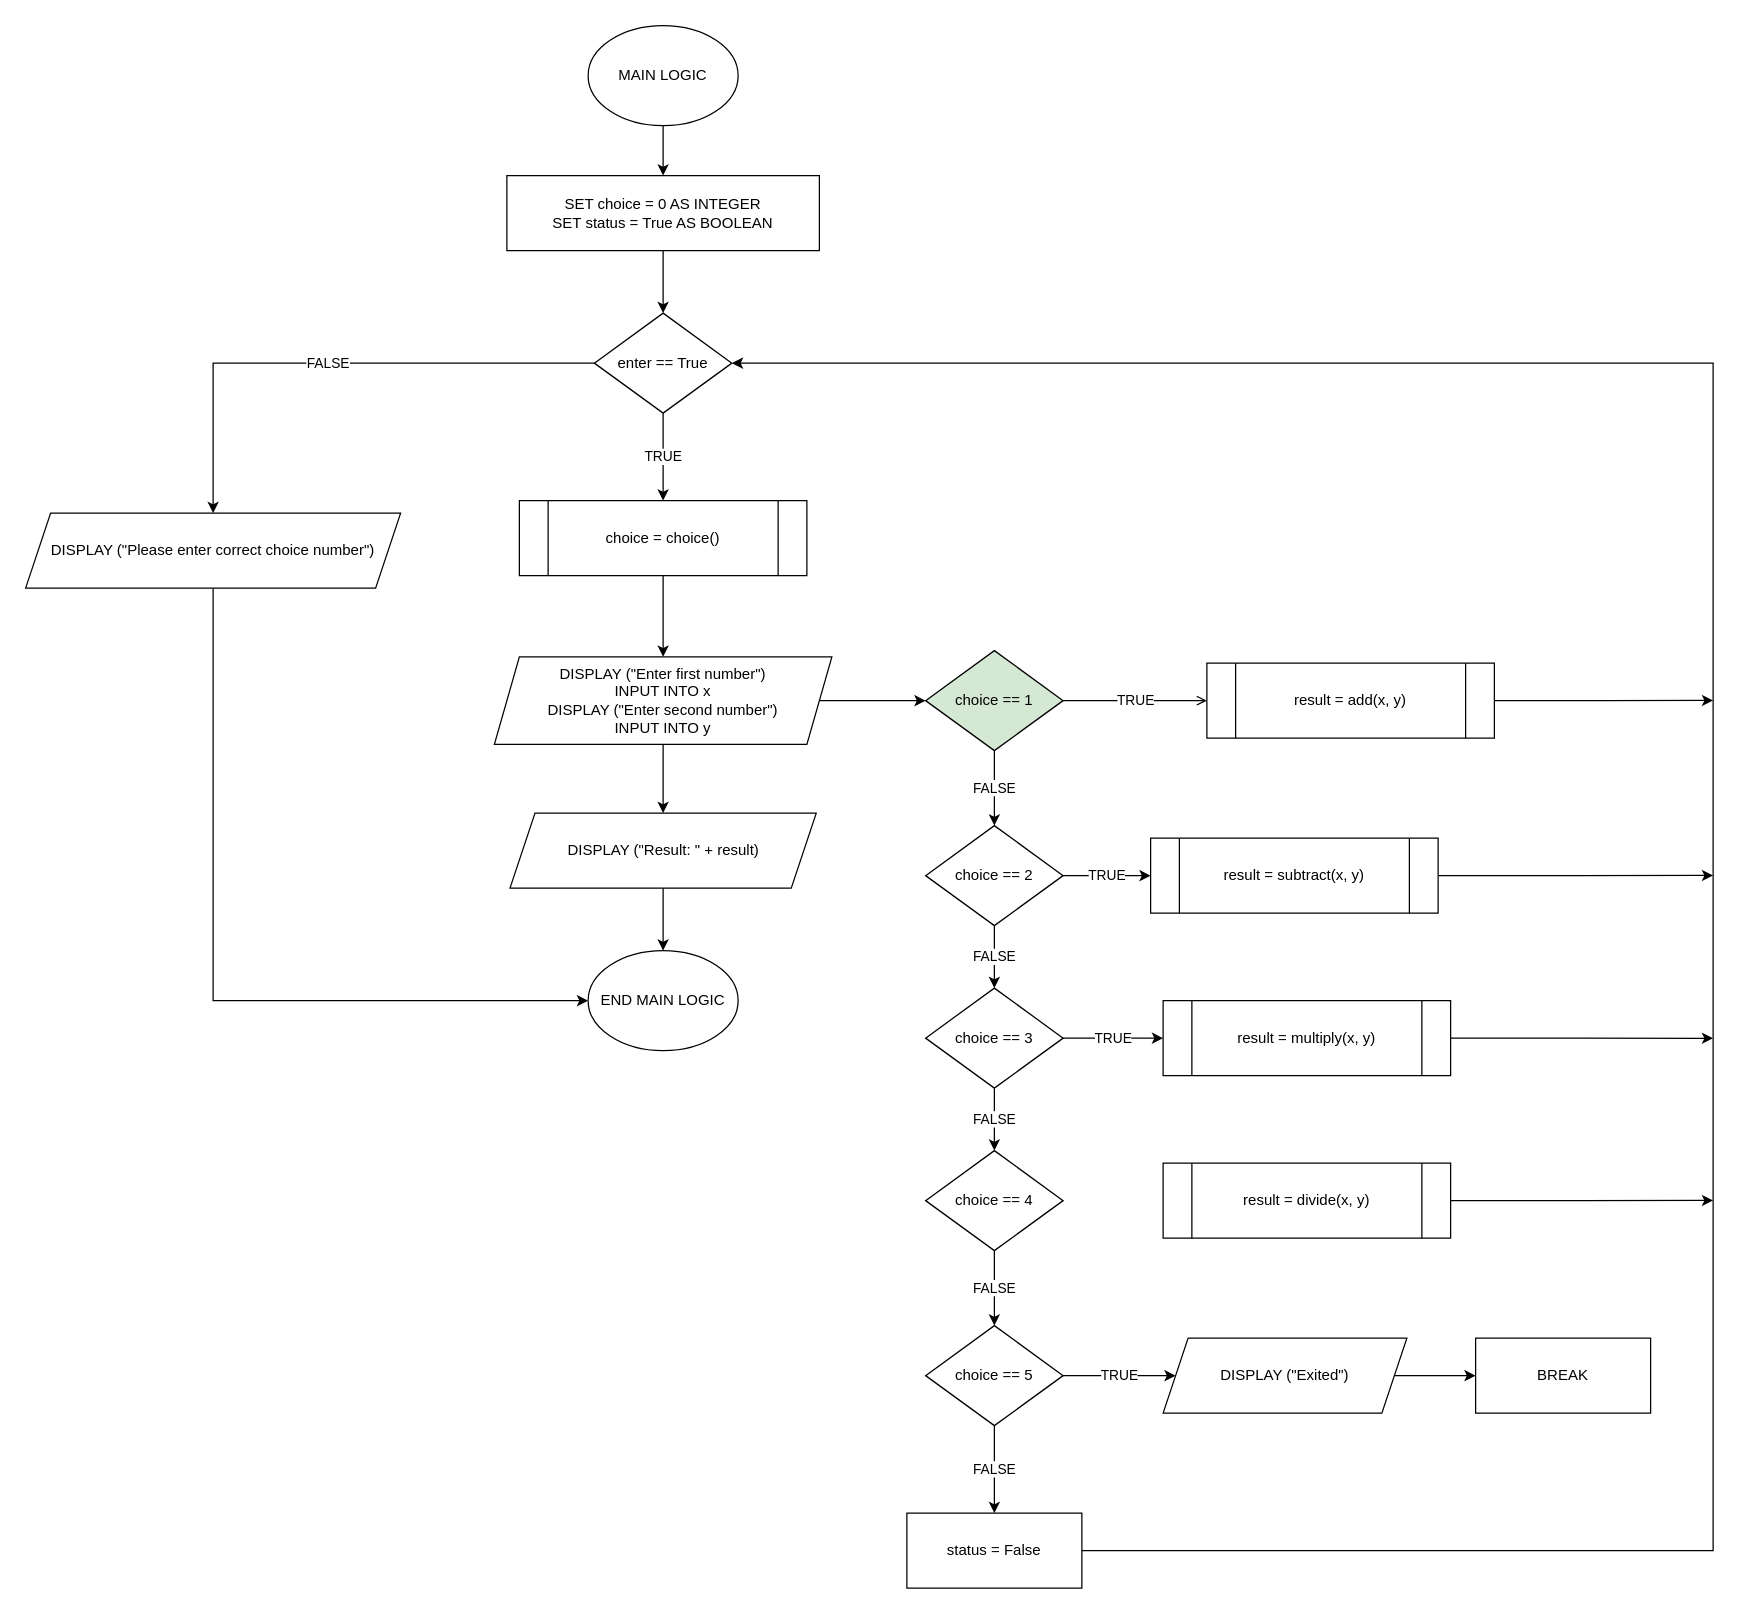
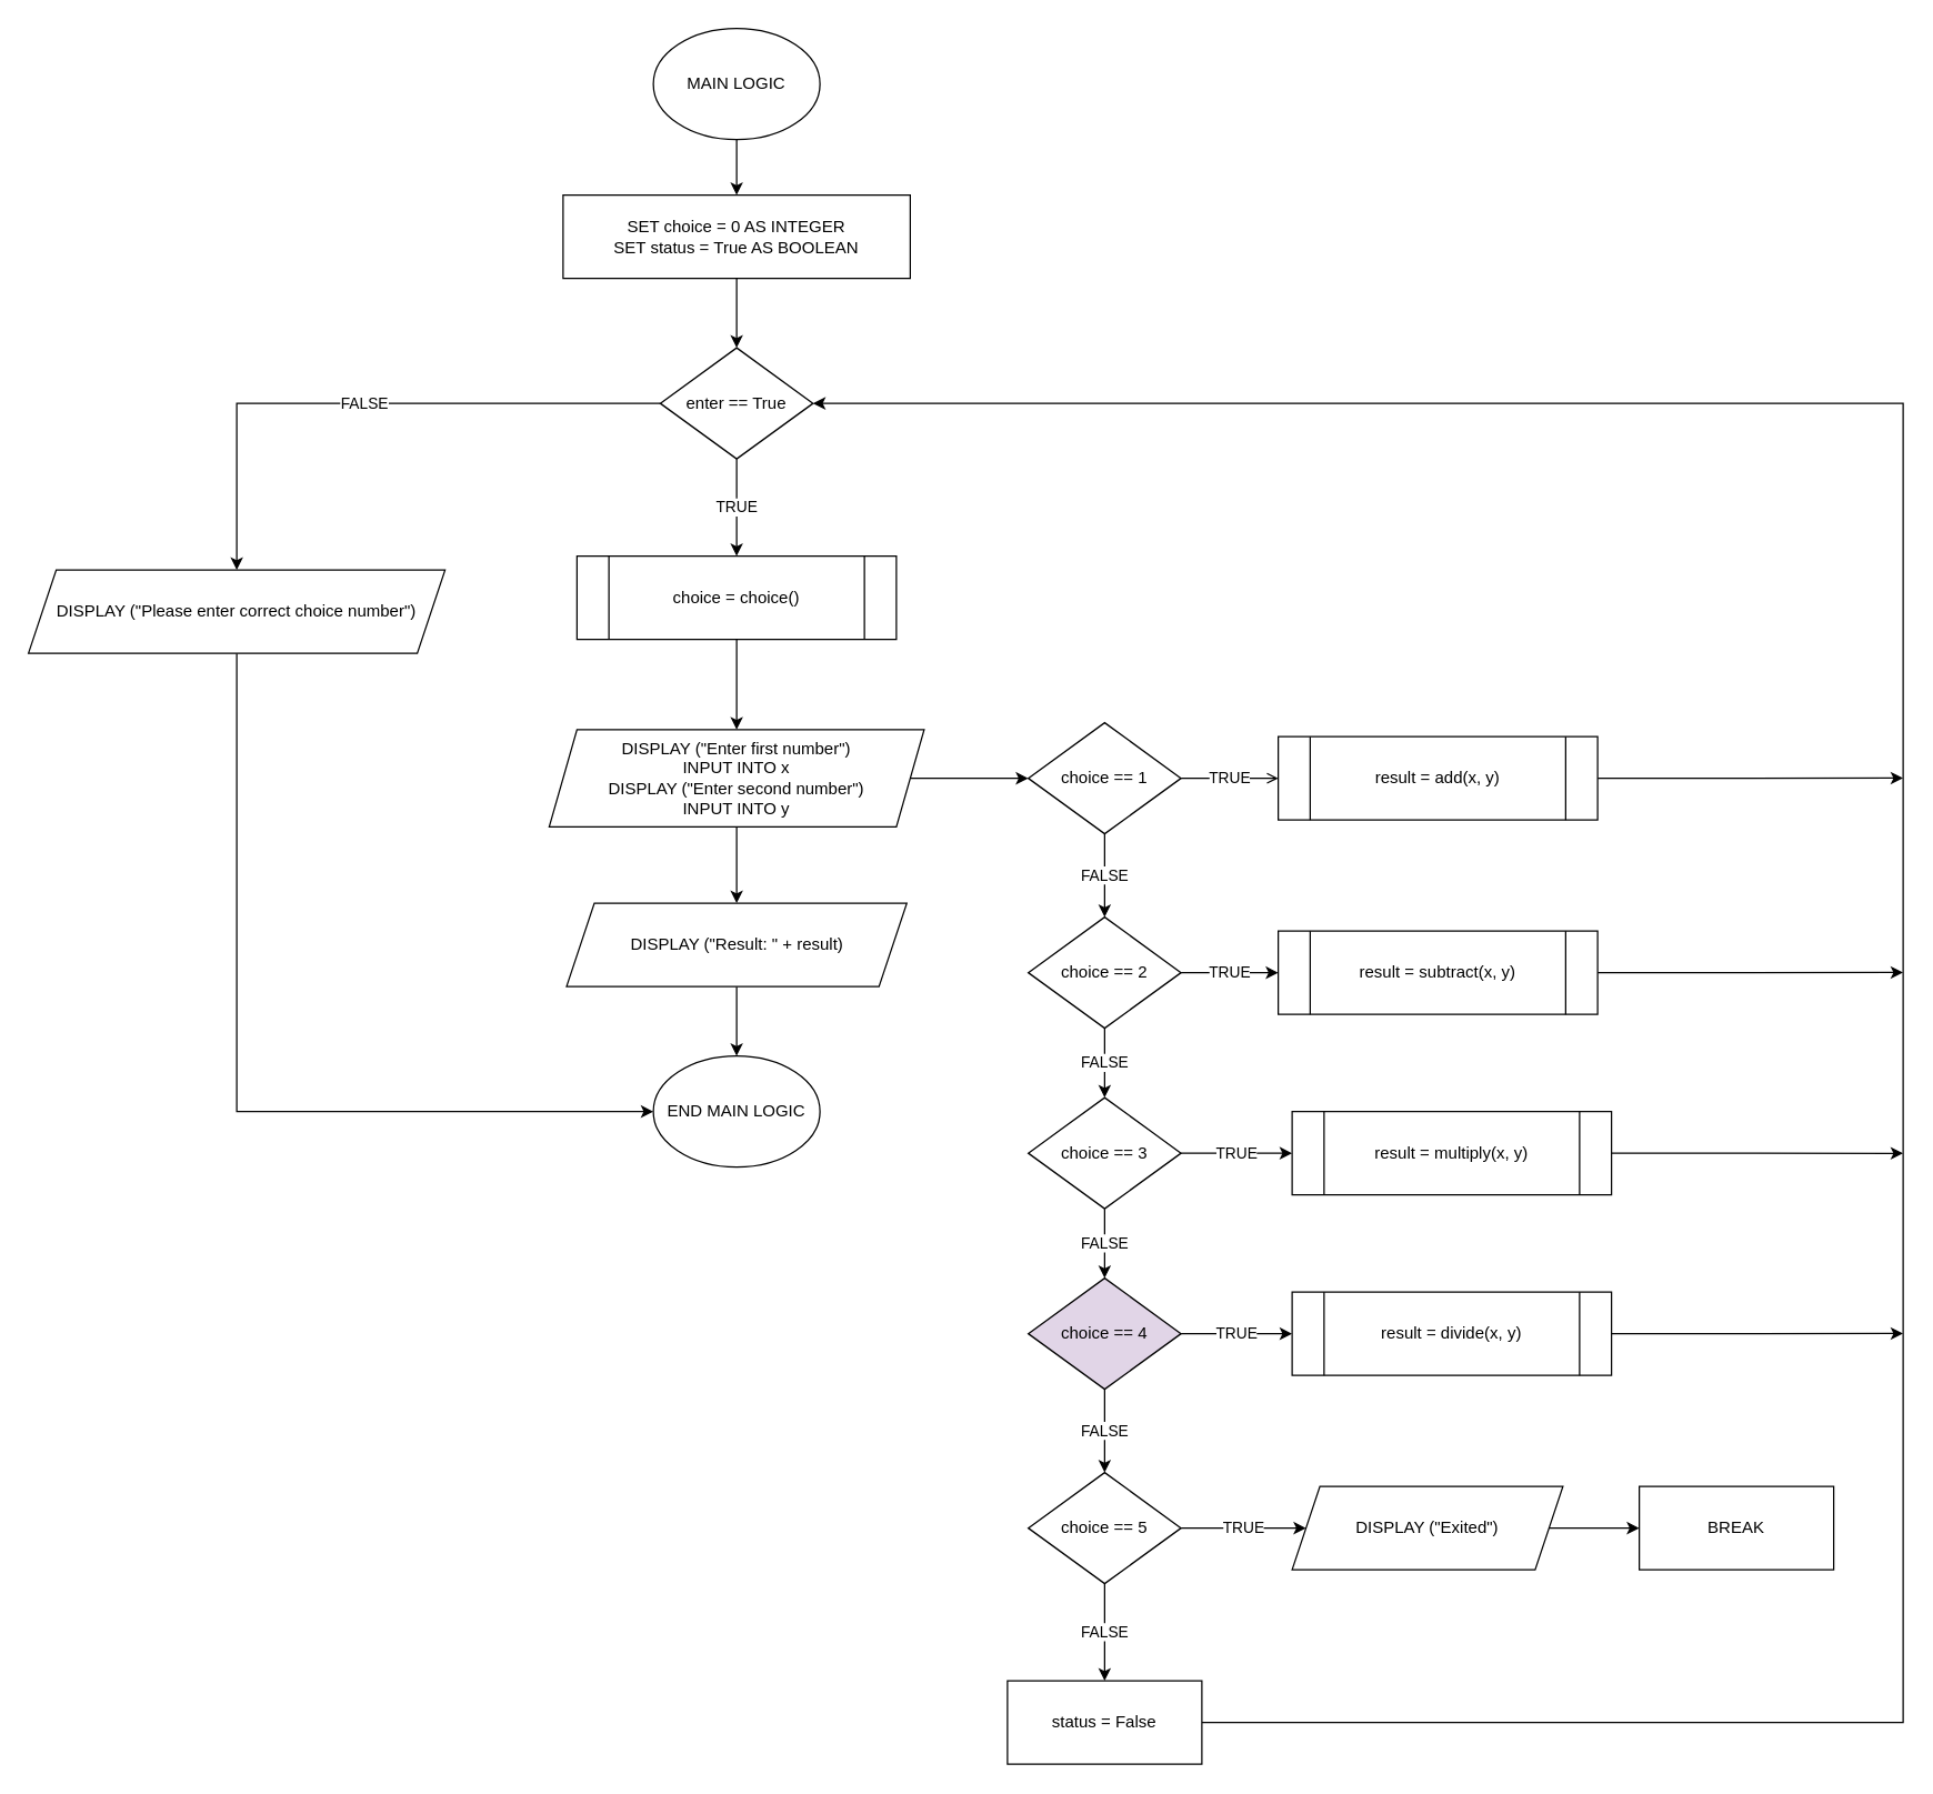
  <mxCell id="0" />
  <mxCell id="1" parent="0" />
  <mxCell id="2" style="edgeStyle=orthogonalEdgeStyle;rounded=0;orthogonalLoop=1;jettySize=auto;html=1;exitX=0.5;exitY=1;exitDx=0;exitDy=0;entryX=0.5;entryY=0;entryDx=0;entryDy=0;" edge="1" parent="1" source="3" target="5"><mxGeometry relative="1" as="geometry" /></mxCell>
  <mxCell id="3" value="MAIN LOGIC" style="ellipse;whiteSpace=wrap;html=1;" vertex="1" parent="1"><mxGeometry x="470" y="20" width="120" height="80" as="geometry" /></mxCell>
  <mxCell id="4" style="edgeStyle=orthogonalEdgeStyle;rounded=0;orthogonalLoop=1;jettySize=auto;html=1;exitX=0.5;exitY=1;exitDx=0;exitDy=0;entryX=0.5;entryY=0;entryDx=0;entryDy=0;" edge="1" parent="1" source="5" target="8"><mxGeometry relative="1" as="geometry" /></mxCell>
  <mxCell id="5" value="SET choice = 0 AS INTEGER&lt;div&gt;SET status = True AS BOOLEAN&lt;/div&gt;" style="rounded=0;whiteSpace=wrap;html=1;" vertex="1" parent="1"><mxGeometry x="405" y="140" width="250" height="60" as="geometry" /></mxCell>
  <mxCell id="6" value="TRUE" style="edgeStyle=orthogonalEdgeStyle;rounded=0;orthogonalLoop=1;jettySize=auto;html=1;exitX=0.5;exitY=1;exitDx=0;exitDy=0;entryX=0.5;entryY=0;entryDx=0;entryDy=0;" edge="1" parent="1" source="8" target="10"><mxGeometry relative="1" as="geometry" /></mxCell>
  <mxCell id="7" value="FALSE" style="edgeStyle=orthogonalEdgeStyle;rounded=0;orthogonalLoop=1;jettySize=auto;html=1;exitX=0;exitY=0.5;exitDx=0;exitDy=0;entryX=0.5;entryY=0;entryDx=0;entryDy=0;" edge="1" parent="1" source="8" target="43"><mxGeometry relative="1" as="geometry" /></mxCell>
  <mxCell id="8" value="enter == True" style="rhombus;whiteSpace=wrap;html=1;" vertex="1" parent="1"><mxGeometry x="475" y="250" width="110" height="80" as="geometry" /></mxCell>
  <mxCell id="9" style="edgeStyle=orthogonalEdgeStyle;rounded=0;orthogonalLoop=1;jettySize=auto;html=1;exitX=0.5;exitY=1;exitDx=0;exitDy=0;entryX=0.5;entryY=0;entryDx=0;entryDy=0;" edge="1" parent="1" source="10" target="40"><mxGeometry relative="1" as="geometry" /></mxCell>
  <mxCell id="10" value="choice = choice()" style="shape=process;whiteSpace=wrap;html=1;backgroundOutline=1;" vertex="1" parent="1"><mxGeometry x="415" y="400" width="230" height="60" as="geometry" /></mxCell>
  <mxCell id="11" value="TRUE" style="edgeStyle=orthogonalEdgeStyle;rounded=0;orthogonalLoop=1;jettySize=auto;html=1;exitX=1;exitY=0.5;exitDx=0;exitDy=0;entryX=0;entryY=0.5;entryDx=0;entryDy=0;endArrow=open;" edge="1" parent="1" source="13" target="15"><mxGeometry relative="1" as="geometry" /></mxCell>
  <mxCell id="12" value="FALSE" style="edgeStyle=orthogonalEdgeStyle;rounded=0;orthogonalLoop=1;jettySize=auto;html=1;exitX=0.5;exitY=1;exitDx=0;exitDy=0;entryX=0.5;entryY=0;entryDx=0;entryDy=0;" edge="1" parent="1" source="13" target="18"><mxGeometry relative="1" as="geometry" /></mxCell>
- <mxCell id="13" value="choice == 1" style="rhombus;whiteSpace=wrap;html=1;fillColor=#d5e8d4;" vertex="1" parent="1"><mxGeometry x="740" y="520" width="110" height="80" as="geometry" /></mxCell>
+ <mxCell id="13" value="choice == 1" style="rhombus;whiteSpace=wrap;html=1;" vertex="1" parent="1"><mxGeometry x="740" y="520" width="110" height="80" as="geometry" /></mxCell>
  <mxCell id="14" style="edgeStyle=orthogonalEdgeStyle;rounded=0;orthogonalLoop=1;jettySize=auto;html=1;exitX=1;exitY=0.5;exitDx=0;exitDy=0;" edge="1" parent="1" source="15"><mxGeometry relative="1" as="geometry"><mxPoint x="1370" y="559.857" as="targetPoint" /></mxGeometry></mxCell>
- <mxCell id="15" value="result = add(x, y)" style="shape=process;whiteSpace=wrap;html=1;backgroundOutline=1;" vertex="1" parent="1"><mxGeometry x="965" y="530" width="230" height="60" as="geometry" /></mxCell>
+ <mxCell id="15" value="result = add(x, y)" style="shape=process;whiteSpace=wrap;html=1;backgroundOutline=1;" vertex="1" parent="1"><mxGeometry x="920" y="530" width="230" height="60" as="geometry" /></mxCell>
  <mxCell id="16" value="FALSE" style="edgeStyle=orthogonalEdgeStyle;rounded=0;orthogonalLoop=1;jettySize=auto;html=1;exitX=0.5;exitY=1;exitDx=0;exitDy=0;entryX=0.5;entryY=0;entryDx=0;entryDy=0;" edge="1" parent="1" source="18" target="21"><mxGeometry relative="1" as="geometry" /></mxCell>
  <mxCell id="17" value="TRUE" style="edgeStyle=orthogonalEdgeStyle;rounded=0;orthogonalLoop=1;jettySize=auto;html=1;exitX=1;exitY=0.5;exitDx=0;exitDy=0;entryX=0;entryY=0.5;entryDx=0;entryDy=0;" edge="1" parent="1" source="18" target="26"><mxGeometry relative="1" as="geometry" /></mxCell>
  <mxCell id="18" value="choice == 2" style="rhombus;whiteSpace=wrap;html=1;" vertex="1" parent="1"><mxGeometry x="740" y="660" width="110" height="80" as="geometry" /></mxCell>
  <mxCell id="19" value="FALSE" style="edgeStyle=orthogonalEdgeStyle;rounded=0;orthogonalLoop=1;jettySize=auto;html=1;exitX=0.5;exitY=1;exitDx=0;exitDy=0;entryX=0.5;entryY=0;entryDx=0;entryDy=0;" edge="1" parent="1" source="21" target="24"><mxGeometry relative="1" as="geometry" /></mxCell>
  <mxCell id="20" value="TRUE" style="edgeStyle=orthogonalEdgeStyle;rounded=0;orthogonalLoop=1;jettySize=auto;html=1;exitX=1;exitY=0.5;exitDx=0;exitDy=0;entryX=0;entryY=0.5;entryDx=0;entryDy=0;" edge="1" parent="1" source="21" target="28"><mxGeometry relative="1" as="geometry" /></mxCell>
  <mxCell id="21" value="choice == 3" style="rhombus;whiteSpace=wrap;html=1;" vertex="1" parent="1"><mxGeometry x="740" y="790" width="110" height="80" as="geometry" /></mxCell>
+ <mxCell id="22" value="TRUE" style="edgeStyle=orthogonalEdgeStyle;rounded=0;orthogonalLoop=1;jettySize=auto;html=1;exitX=1;exitY=0.5;exitDx=0;exitDy=0;entryX=0;entryY=0.5;entryDx=0;entryDy=0;" edge="1" parent="1" source="24" target="30"><mxGeometry relative="1" as="geometry" /></mxCell>
  <mxCell id="23" value="FALSE" style="edgeStyle=orthogonalEdgeStyle;rounded=0;orthogonalLoop=1;jettySize=auto;html=1;exitX=0.5;exitY=1;exitDx=0;exitDy=0;entryX=0.5;entryY=0;entryDx=0;entryDy=0;" edge="1" parent="1" source="24"><mxGeometry relative="1" as="geometry"><mxPoint x="795" y="1060" as="targetPoint" /></mxGeometry></mxCell>
- <mxCell id="24" value="choice == 4" style="rhombus;whiteSpace=wrap;html=1;" vertex="1" parent="1"><mxGeometry x="740" y="920" width="110" height="80" as="geometry" /></mxCell>
+ <mxCell id="24" value="choice == 4" style="rhombus;whiteSpace=wrap;html=1;fillColor=#e1d5e7;" vertex="1" parent="1"><mxGeometry x="740" y="920" width="110" height="80" as="geometry" /></mxCell>
  <mxCell id="25" style="edgeStyle=orthogonalEdgeStyle;rounded=0;orthogonalLoop=1;jettySize=auto;html=1;exitX=1;exitY=0.5;exitDx=0;exitDy=0;" edge="1" parent="1" source="26"><mxGeometry relative="1" as="geometry"><mxPoint x="1370" y="699.857" as="targetPoint" /></mxGeometry></mxCell>
  <mxCell id="26" value="result = subtract(x, y)" style="shape=process;whiteSpace=wrap;html=1;backgroundOutline=1;" vertex="1" parent="1"><mxGeometry x="920" y="670" width="230" height="60" as="geometry" /></mxCell>
  <mxCell id="27" style="edgeStyle=orthogonalEdgeStyle;rounded=0;orthogonalLoop=1;jettySize=auto;html=1;exitX=1;exitY=0.5;exitDx=0;exitDy=0;" edge="1" parent="1" source="28"><mxGeometry relative="1" as="geometry"><mxPoint x="1370" y="830.143" as="targetPoint" /></mxGeometry></mxCell>
  <mxCell id="28" value="result = multiply(x, y)" style="shape=process;whiteSpace=wrap;html=1;backgroundOutline=1;" vertex="1" parent="1"><mxGeometry x="930" y="800" width="230" height="60" as="geometry" /></mxCell>
  <mxCell id="29" style="edgeStyle=orthogonalEdgeStyle;rounded=0;orthogonalLoop=1;jettySize=auto;html=1;exitX=1;exitY=0.5;exitDx=0;exitDy=0;" edge="1" parent="1" source="30"><mxGeometry relative="1" as="geometry"><mxPoint x="1370" y="959.857" as="targetPoint" /></mxGeometry></mxCell>
  <mxCell id="30" value="result = divide(x, y)" style="shape=process;whiteSpace=wrap;html=1;backgroundOutline=1;" vertex="1" parent="1"><mxGeometry x="930" y="930" width="230" height="60" as="geometry" /></mxCell>
  <mxCell id="31" value="BREAK" style="rounded=0;whiteSpace=wrap;html=1;" vertex="1" parent="1"><mxGeometry x="1180" y="1070" width="140" height="60" as="geometry" /></mxCell>
  <mxCell id="32" style="edgeStyle=orthogonalEdgeStyle;rounded=0;orthogonalLoop=1;jettySize=auto;html=1;entryX=1;entryY=0.5;entryDx=0;entryDy=0;exitX=1;exitY=0.5;exitDx=0;exitDy=0;" edge="1" parent="1" source="41" target="8"><mxGeometry relative="1" as="geometry"><mxPoint x="1160" y="1240" as="sourcePoint" /><Array as="points"><mxPoint x="1370" y="1240" /><mxPoint x="1370" y="290" /></Array></mxGeometry></mxCell>
  <mxCell id="33" value="TRUE" style="edgeStyle=orthogonalEdgeStyle;rounded=0;orthogonalLoop=1;jettySize=auto;html=1;exitX=1;exitY=0.5;exitDx=0;exitDy=0;entryX=0;entryY=0.5;entryDx=0;entryDy=0;" edge="1" parent="1" source="35" target="37"><mxGeometry relative="1" as="geometry" /></mxCell>
  <mxCell id="34" value="FALSE" style="edgeStyle=orthogonalEdgeStyle;rounded=0;orthogonalLoop=1;jettySize=auto;html=1;exitX=0.5;exitY=1;exitDx=0;exitDy=0;entryX=0.5;entryY=0;entryDx=0;entryDy=0;" edge="1" parent="1" source="35"><mxGeometry relative="1" as="geometry"><mxPoint x="795" y="1210" as="targetPoint" /></mxGeometry></mxCell>
  <mxCell id="35" value="choice == 5" style="rhombus;whiteSpace=wrap;html=1;" vertex="1" parent="1"><mxGeometry x="740" y="1060" width="110" height="80" as="geometry" /></mxCell>
  <mxCell id="36" style="edgeStyle=orthogonalEdgeStyle;rounded=0;orthogonalLoop=1;jettySize=auto;html=1;exitX=1;exitY=0.5;exitDx=0;exitDy=0;entryX=0;entryY=0.5;entryDx=0;entryDy=0;" edge="1" parent="1" source="37" target="31"><mxGeometry relative="1" as="geometry" /></mxCell>
  <mxCell id="37" value="DISPLAY (&quot;Exited&quot;)" style="shape=parallelogram;perimeter=parallelogramPerimeter;whiteSpace=wrap;html=1;fixedSize=1;" vertex="1" parent="1"><mxGeometry x="930" y="1070" width="195" height="60" as="geometry" /></mxCell>
  <mxCell id="38" style="edgeStyle=orthogonalEdgeStyle;rounded=0;orthogonalLoop=1;jettySize=auto;html=1;exitX=1;exitY=0.5;exitDx=0;exitDy=0;entryX=0;entryY=0.5;entryDx=0;entryDy=0;" edge="1" parent="1" source="40" target="13"><mxGeometry relative="1" as="geometry" /></mxCell>
  <mxCell id="39" style="edgeStyle=orthogonalEdgeStyle;rounded=0;orthogonalLoop=1;jettySize=auto;html=1;exitX=0.5;exitY=1;exitDx=0;exitDy=0;entryX=0.5;entryY=0;entryDx=0;entryDy=0;" edge="1" parent="1" source="40" target="45"><mxGeometry relative="1" as="geometry" /></mxCell>
  <mxCell id="40" value="DISPLAY (&quot;Enter first number&quot;)&lt;div&gt;INPUT INTO x&lt;/div&gt;&lt;div&gt;DISPLAY (&quot;Enter second number&quot;)&lt;/div&gt;&lt;div&gt;INPUT INTO y&lt;/div&gt;" style="shape=parallelogram;perimeter=parallelogramPerimeter;whiteSpace=wrap;html=1;fixedSize=1;" vertex="1" parent="1"><mxGeometry x="395" y="525" width="270" height="70" as="geometry" /></mxCell>
  <mxCell id="41" value="status = False" style="rounded=0;whiteSpace=wrap;html=1;" vertex="1" parent="1"><mxGeometry x="725" y="1210" width="140" height="60" as="geometry" /></mxCell>
  <mxCell id="42" style="edgeStyle=orthogonalEdgeStyle;rounded=0;orthogonalLoop=1;jettySize=auto;html=1;exitX=0.5;exitY=1;exitDx=0;exitDy=0;entryX=0;entryY=0.5;entryDx=0;entryDy=0;" edge="1" parent="1" source="43" target="46"><mxGeometry relative="1" as="geometry" /></mxCell>
  <mxCell id="43" value="DISPLAY (&quot;Please enter correct choice number&quot;)" style="shape=parallelogram;perimeter=parallelogramPerimeter;whiteSpace=wrap;html=1;fixedSize=1;" vertex="1" parent="1"><mxGeometry x="20" y="410" width="300" height="60" as="geometry" /></mxCell>
  <mxCell id="44" style="edgeStyle=orthogonalEdgeStyle;rounded=0;orthogonalLoop=1;jettySize=auto;html=1;exitX=0.5;exitY=1;exitDx=0;exitDy=0;entryX=0.5;entryY=0;entryDx=0;entryDy=0;" edge="1" parent="1" source="45" target="46"><mxGeometry relative="1" as="geometry" /></mxCell>
  <mxCell id="45" value="DISPLAY (&quot;Result: &quot; + result)" style="shape=parallelogram;perimeter=parallelogramPerimeter;whiteSpace=wrap;html=1;fixedSize=1;" vertex="1" parent="1"><mxGeometry x="407.5" y="650" width="245" height="60" as="geometry" /></mxCell>
  <mxCell id="46" value="END MAIN LOGIC" style="ellipse;whiteSpace=wrap;html=1;" vertex="1" parent="1"><mxGeometry x="470" y="760" width="120" height="80" as="geometry" /></mxCell>
